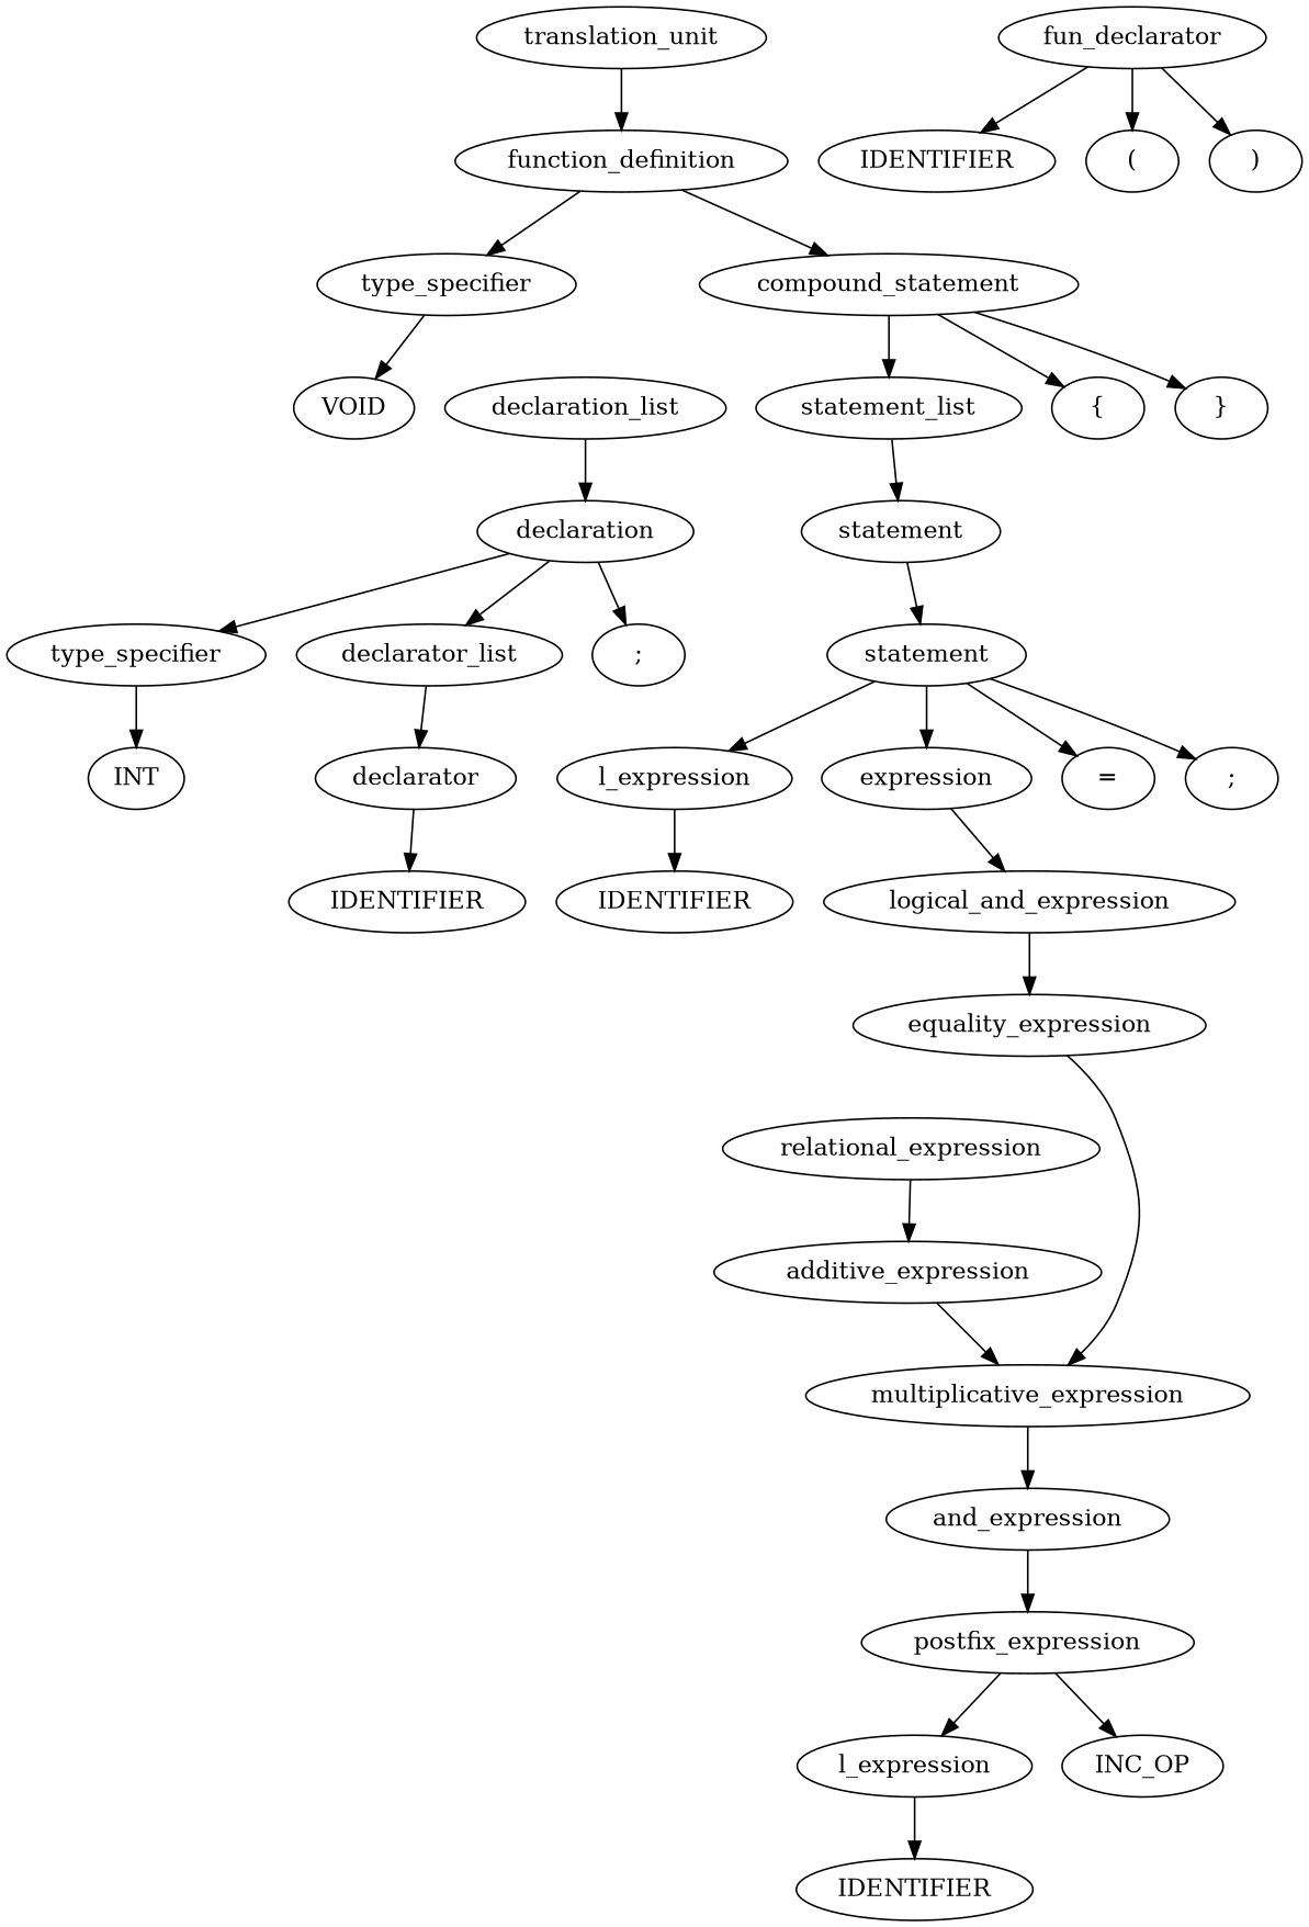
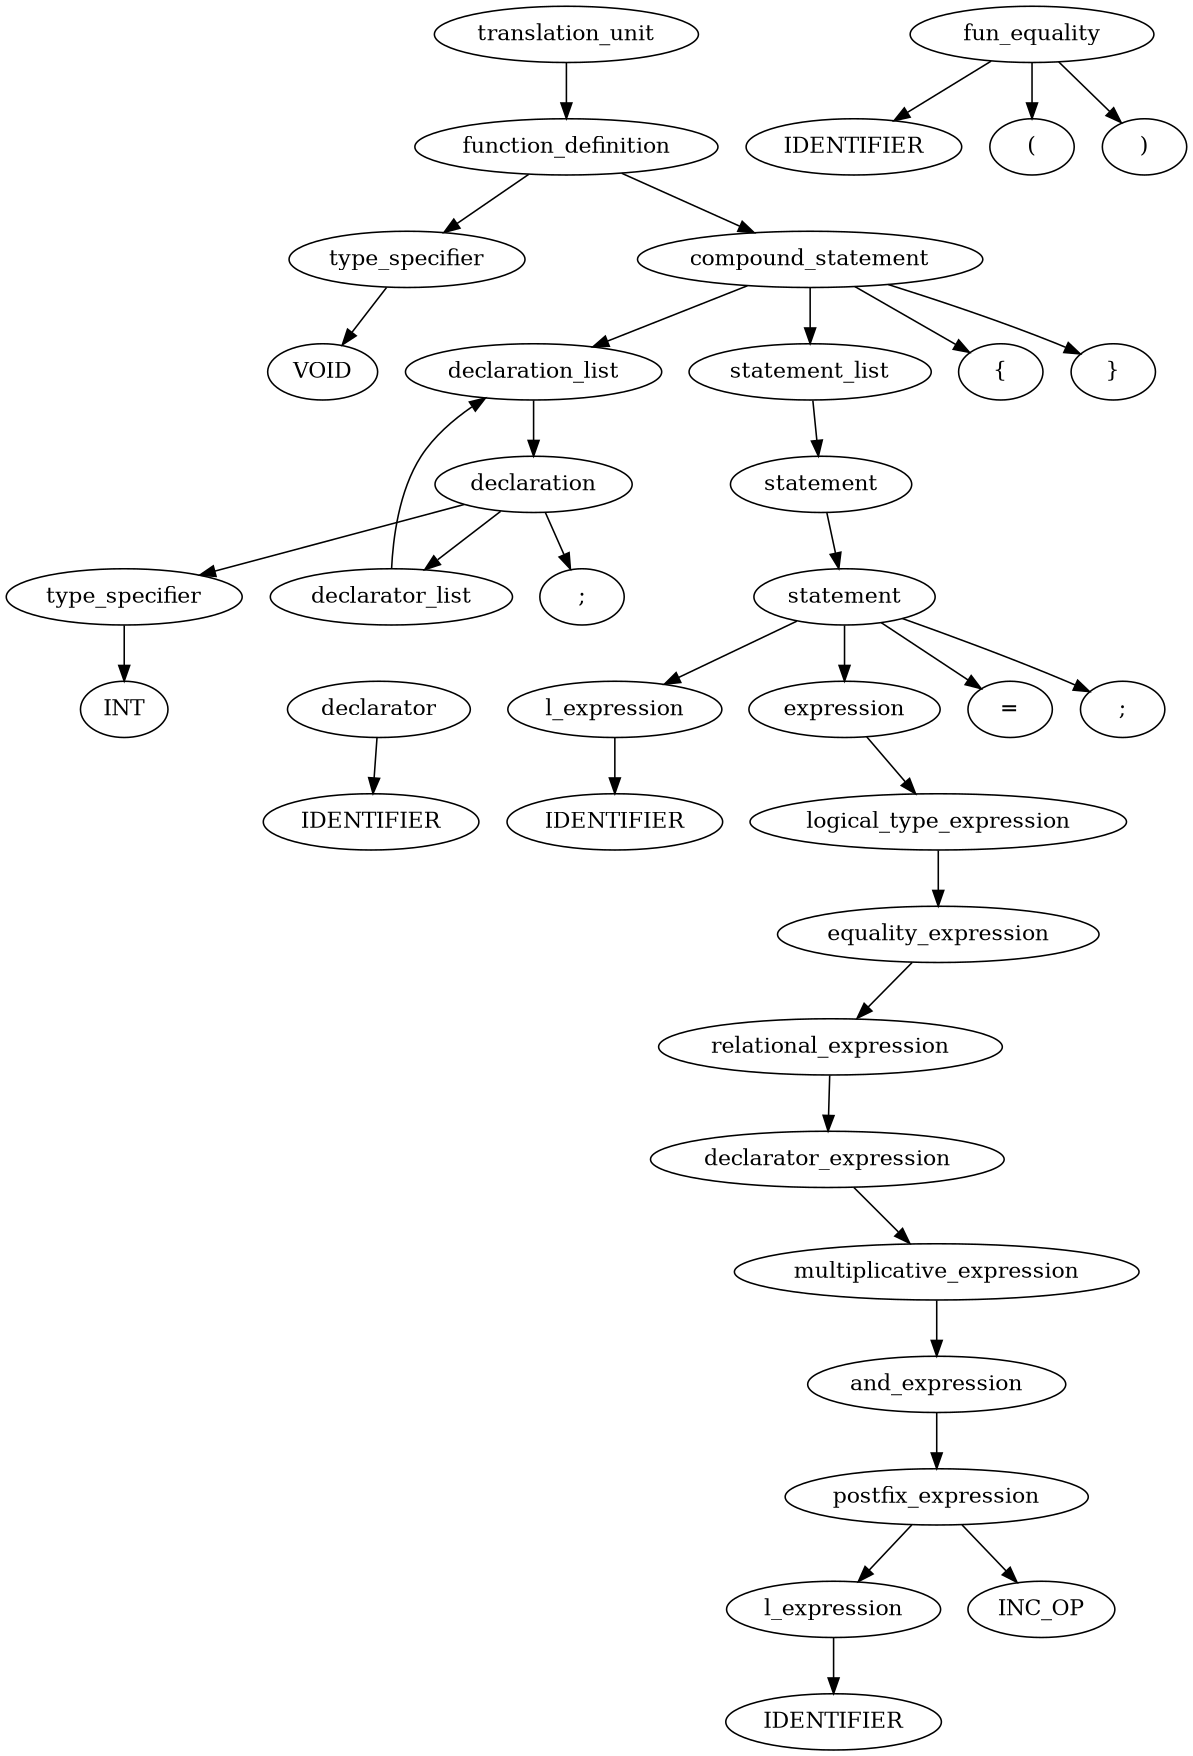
  digraph {
    ordering=out
    n1 [label=type_specifier]
    n2 [label=VOID]
-   n3 [label=fun_declarator]
+   n3 [label=fun_equality]
    n4 [label=IDENTIFIER]
    n5 [label="("]
    n6 [label=")"]
    n7 [label=type_specifier]
    n8 [label=INT]
    n9 [label=declarator]
    n10 [label=IDENTIFIER]
    n11 [label=declarator_list]
    n12 [label=declaration]
    n13 [label=";"]
    n14 [label=declaration_list]
    n15 [label=l_expression]
    n16 [label=IDENTIFIER]
    n17 [label=l_expression]
    n18 [label=IDENTIFIER]
    n19 [label=postfix_expression]
    n20 [label=INC_OP]
    n21 [label=and_expression]
    n22 [label=multiplicative_expression]
-   n23 [label=additive_expression]
+   n23 [label=declarator_expression]
    n24 [label=relational_expression]
    n25 [label=equality_expression]
-   n26 [label=logical_and_expression]
+   n26 [label=logical_type_expression]
    n27 [label=expression]
    n28 [label=statement]
    n29 [label="="]
    n30 [label=";"]
    n31 [label=statement]
    n32 [label=statement_list]
    n33 [label=compound_statement]
    n34 [label="{"]
    n35 [label="}"]
    n36 [label=function_definition]
    n37 [label=translation_unit]
    n1 -> n2
    n3 -> n4
    n3 -> n5
    n3 -> n6
    n7 -> n8
    n9 -> n10
-   n11 -> n9
+   n11 -> n14
    n12 -> n7
    n12 -> n11
    n12 -> n13
    n14 -> n12
    n15 -> n16
    n17 -> n18
    n19 -> n17
    n19 -> n20
    n21 -> n19
    n22 -> n21
    n23 -> n22
    n24 -> n23
-   n25 -> n22
+   n25 -> n24
    n26 -> n25
    n27 -> n26
    n28 -> n15
    n28 -> n27
    n28 -> n29
    n28 -> n30
    n31 -> n28
    n32 -> n31
+   n33 -> n14
    n33 -> n32
    n33 -> n34
    n33 -> n35
    n36 -> n1
    n36 -> n33
    n37 -> n36
  }
